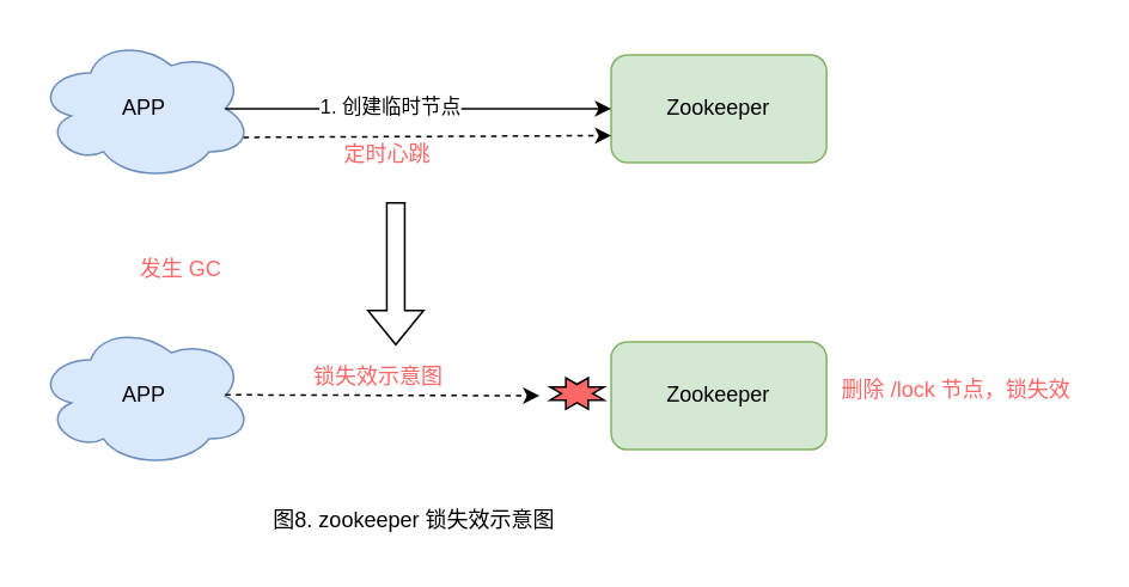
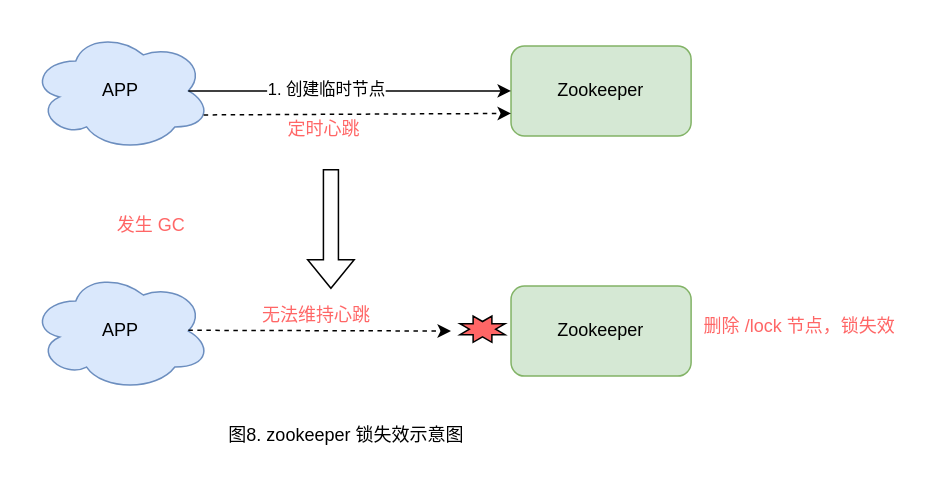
  <mxCell id="0" />
  <mxCell id="1" parent="0" />
  <mxCell id="2" value="APP" style="ellipse;shape=cloud;whiteSpace=wrap;html=1;fillColor=#dae8fc;strokeColor=#6c8ebf;" parent="1" vertex="1"><mxGeometry x="20" y="20" width="120" height="80" as="geometry" /></mxCell>
  <mxCell id="3" value="APP" style="ellipse;shape=cloud;whiteSpace=wrap;html=1;fillColor=#dae8fc;strokeColor=#6c8ebf;" vertex="1" parent="1"><mxGeometry x="20" y="180" width="120" height="80" as="geometry" /></mxCell>
  <mxCell id="4" value="Zookeeper" style="rounded=1;whiteSpace=wrap;html=1;fillColor=#d5e8d4;strokeColor=#82b366;" vertex="1" parent="1"><mxGeometry x="340" y="30" width="120" height="60" as="geometry" /></mxCell>
  <mxCell id="5" value="Zookeeper" style="rounded=1;whiteSpace=wrap;html=1;fillColor=#d5e8d4;strokeColor=#82b366;" vertex="1" parent="1"><mxGeometry x="340" y="190" width="120" height="60" as="geometry" /></mxCell>
  <mxCell id="6" value="" style="endArrow=classic;html=1;rounded=0;exitX=0.875;exitY=0.5;exitDx=0;exitDy=0;exitPerimeter=0;entryX=0;entryY=0.5;entryDx=0;entryDy=0;" edge="1" parent="1" source="2" target="4"><mxGeometry width="50" height="50" relative="1" as="geometry"><mxPoint x="180" y="140" as="sourcePoint" /><mxPoint x="230" y="90" as="targetPoint" /></mxGeometry></mxCell>
  <mxCell id="7" value="1. 创建临时节点" style="edgeLabel;html=1;align=center;verticalAlign=middle;resizable=0;points=[];" vertex="1" connectable="0" parent="6"><mxGeometry x="-0.153" y="2" relative="1" as="geometry"><mxPoint as="offset" /></mxGeometry></mxCell>
  <mxCell id="8" value="" style="endArrow=classic;html=1;rounded=0;exitX=0.875;exitY=0.5;exitDx=0;exitDy=0;exitPerimeter=0;dashed=1;" edge="1" parent="1"><mxGeometry width="50" height="50" relative="1" as="geometry"><mxPoint x="125" y="219.5" as="sourcePoint" /><mxPoint x="300" y="220" as="targetPoint" /></mxGeometry></mxCell>
  <mxCell id="9" value="" style="shape=flexArrow;endArrow=classic;html=1;rounded=0;fontColor=#FF6666;" edge="1" parent="1"><mxGeometry width="50" height="50" relative="1" as="geometry"><mxPoint x="220" y="112" as="sourcePoint" /><mxPoint x="220" y="192" as="targetPoint" /></mxGeometry></mxCell>
  <mxCell id="10" value="" style="endArrow=classic;html=1;rounded=0;fontColor=#FF6666;exitX=0.96;exitY=0.7;exitDx=0;exitDy=0;exitPerimeter=0;entryX=0;entryY=0.75;entryDx=0;entryDy=0;dashed=1;" edge="1" parent="1" source="2" target="4"><mxGeometry width="50" height="50" relative="1" as="geometry"><mxPoint x="230" y="120" as="sourcePoint" /><mxPoint x="280" y="70" as="targetPoint" /></mxGeometry></mxCell>
  <mxCell id="11" value="定时心跳" style="text;html=1;align=center;verticalAlign=middle;resizable=0;points=[];autosize=1;strokeColor=none;fillColor=none;fontColor=#FF6666;" vertex="1" parent="1"><mxGeometry x="180" y="71" width="70" height="30" as="geometry" /></mxCell>
  <mxCell id="12" value="发生 GC" style="text;html=1;align=center;verticalAlign=middle;resizable=0;points=[];autosize=1;strokeColor=none;fillColor=none;fontColor=#FF6666;" vertex="1" parent="1"><mxGeometry x="65" y="135" width="70" height="30" as="geometry" /></mxCell>
- <mxCell id="13" value="锁失效示意图" style="text;html=1;align=center;verticalAlign=middle;resizable=0;points=[];autosize=1;strokeColor=none;fillColor=none;fontColor=#FF6666;" vertex="1" parent="1"><mxGeometry x="160" y="195" width="100" height="30" as="geometry" /></mxCell>
+ <mxCell id="13" value="无法维持心跳" style="text;html=1;align=center;verticalAlign=middle;resizable=0;points=[];autosize=1;strokeColor=none;fillColor=none;fontColor=#FF6666;" vertex="1" parent="1"><mxGeometry x="160" y="195" width="100" height="30" as="geometry" /></mxCell>
  <mxCell id="14" value="" style="verticalLabelPosition=bottom;verticalAlign=top;html=1;shape=mxgraph.basic.8_point_star;fontColor=#FF6666;fillColor=#FF6666;" vertex="1" parent="1"><mxGeometry x="306" y="210" width="30" height="17.5" as="geometry" /></mxCell>
  <mxCell id="15" value="删除 /lock 节点，锁失效" style="text;html=1;align=center;verticalAlign=middle;resizable=0;points=[];autosize=1;strokeColor=none;fillColor=none;fontColor=#FF6666;" vertex="1" parent="1"><mxGeometry x="457" y="202" width="150" height="30" as="geometry" /></mxCell>
  <mxCell id="16" value="&lt;font color=&quot;#000000&quot;&gt;图8. zookeeper 锁失效示意图&lt;/font&gt;" style="text;html=1;align=center;verticalAlign=middle;resizable=0;points=[];autosize=1;strokeColor=none;fillColor=none;fontColor=#FF6666;" vertex="1" parent="1"><mxGeometry x="140" y="275" width="180" height="30" as="geometry" /></mxCell>
